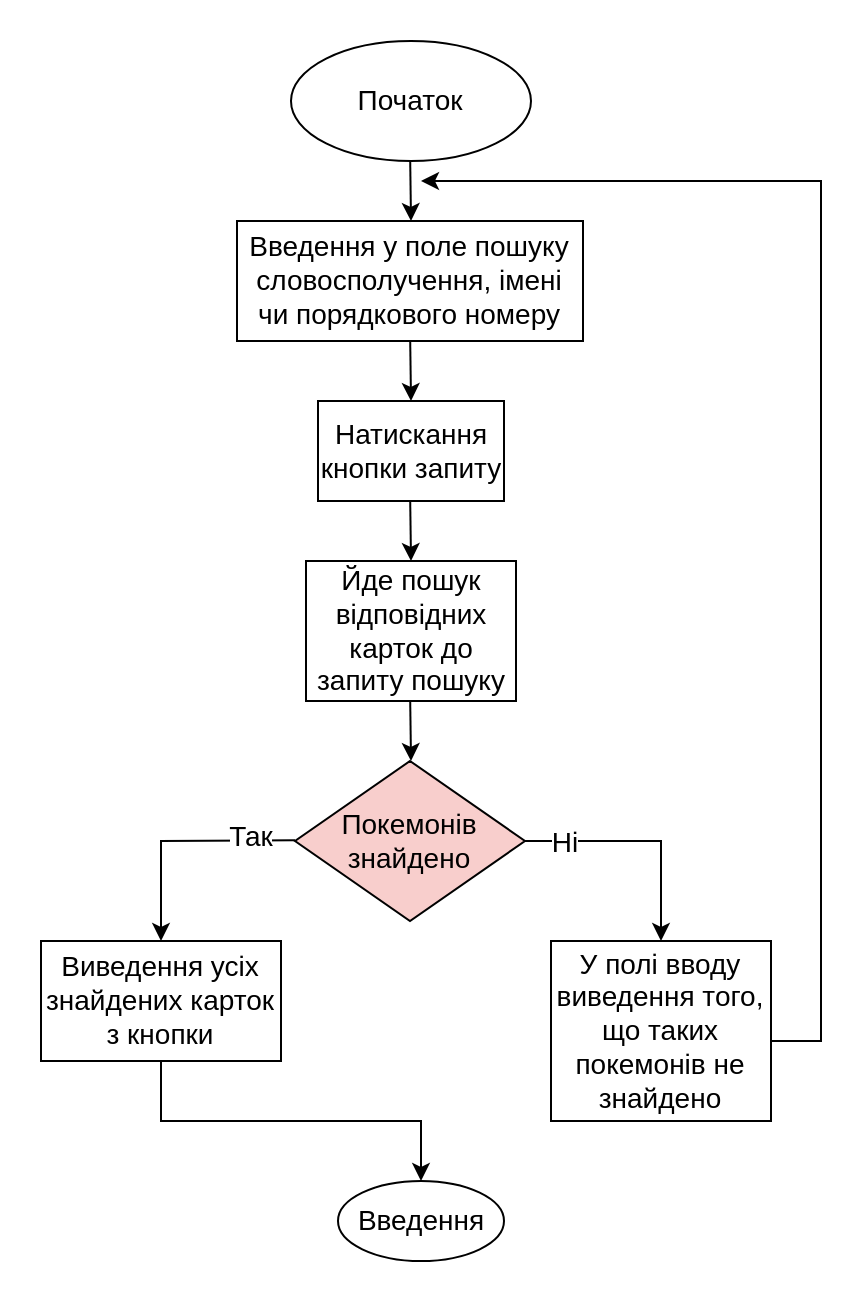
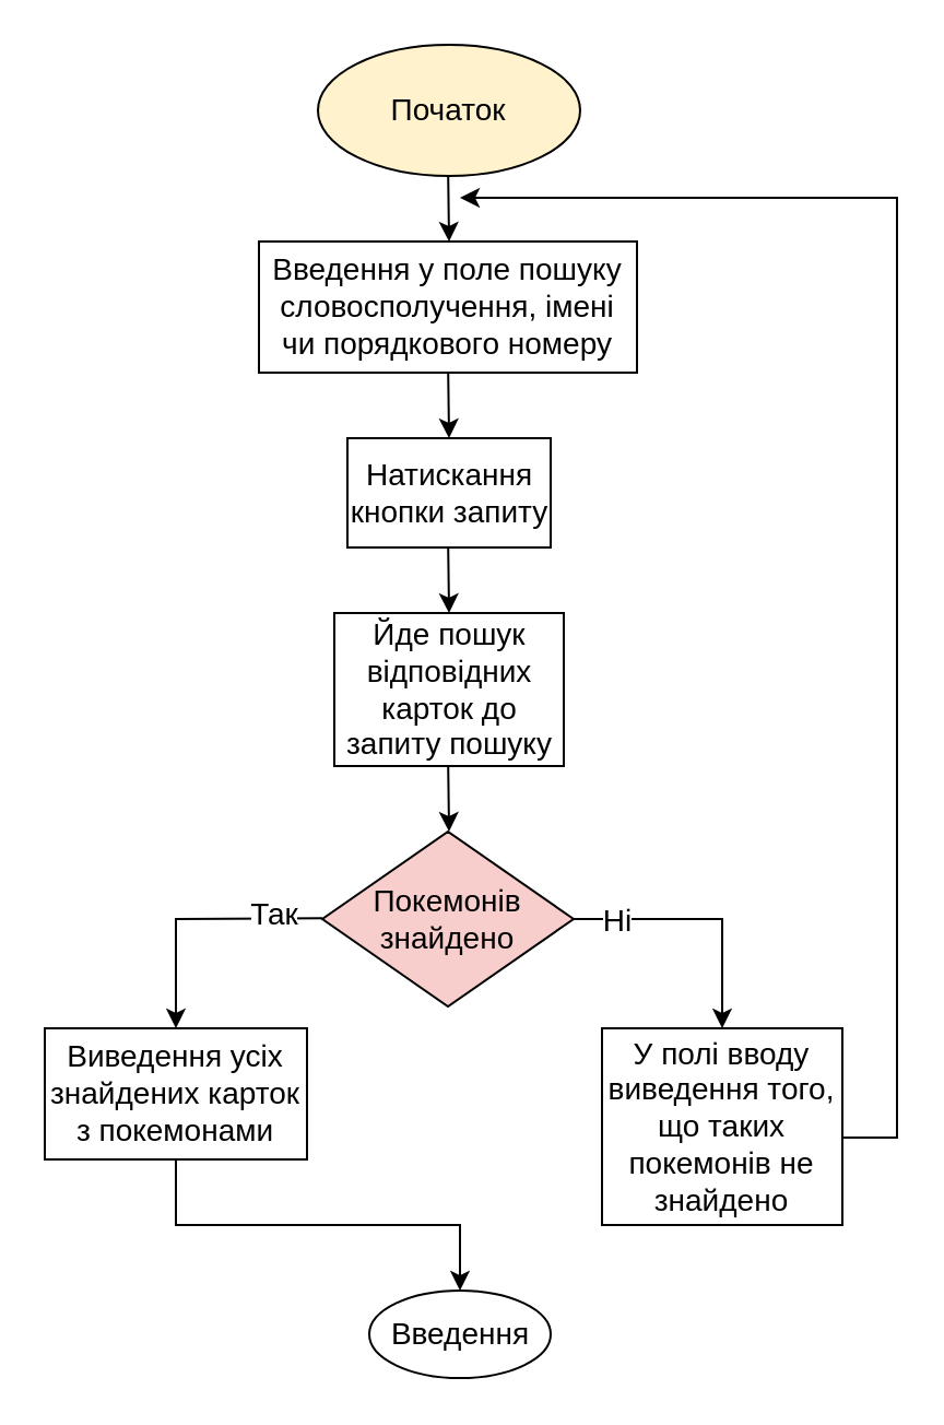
  <mxCell id="0" />
  <mxCell id="1" parent="0" />
- <mxCell id="2" value="&lt;font style=&quot;font-size: 14px&quot;&gt;Початок&lt;/font&gt;" style="ellipse;whiteSpace=wrap;html=1;" vertex="1" parent="1"><mxGeometry x="145" y="20" width="120" height="60" as="geometry" /></mxCell>
+ <mxCell id="2" value="&lt;font style=&quot;font-size: 14px&quot;&gt;Початок&lt;/font&gt;" style="ellipse;whiteSpace=wrap;html=1;fillColor=#fff2cc;" vertex="1" parent="1"><mxGeometry x="145" y="20" width="120" height="60" as="geometry" /></mxCell>
  <mxCell id="3" value="" style="endArrow=classic;html=1;rounded=0;fontSize=14;" edge="1" parent="1"><mxGeometry width="50" height="50" relative="1" as="geometry"><mxPoint x="204.6" y="80" as="sourcePoint" /><mxPoint x="205" y="110" as="targetPoint" /></mxGeometry></mxCell>
  <mxCell id="4" value="Введення у поле пошуку словосполучення, імені чи порядкового номеру" style="rounded=0;whiteSpace=wrap;html=1;fontSize=14;" vertex="1" parent="1"><mxGeometry x="118" y="110" width="173" height="60" as="geometry" /></mxCell>
  <mxCell id="5" value="" style="endArrow=classic;html=1;rounded=0;fontSize=14;" edge="1" parent="1"><mxGeometry width="50" height="50" relative="1" as="geometry"><mxPoint x="204.6" y="170" as="sourcePoint" /><mxPoint x="205" y="200" as="targetPoint" /></mxGeometry></mxCell>
  <mxCell id="6" value="Натискання кнопки запиту" style="rounded=0;whiteSpace=wrap;html=1;fontSize=14;" vertex="1" parent="1"><mxGeometry x="158.5" y="200" width="93" height="50" as="geometry" /></mxCell>
  <mxCell id="7" value="" style="endArrow=classic;html=1;rounded=0;fontSize=14;" edge="1" parent="1"><mxGeometry width="50" height="50" relative="1" as="geometry"><mxPoint x="204.6" y="250" as="sourcePoint" /><mxPoint x="205" y="280" as="targetPoint" /></mxGeometry></mxCell>
  <mxCell id="8" value="Йде пошук відповідних карток до запиту пошуку" style="rounded=0;whiteSpace=wrap;html=1;fontSize=14;" vertex="1" parent="1"><mxGeometry x="152.5" y="280" width="105" height="70" as="geometry" /></mxCell>
  <mxCell id="9" value="" style="endArrow=classic;html=1;rounded=0;fontSize=14;" edge="1" parent="1"><mxGeometry width="50" height="50" relative="1" as="geometry"><mxPoint x="204.6" y="350" as="sourcePoint" /><mxPoint x="205" y="380" as="targetPoint" /></mxGeometry></mxCell>
  <mxCell id="10" value="Покемонів&lt;br&gt;знайдено" style="rhombus;whiteSpace=wrap;html=1;fontSize=14;fillColor=#f8cecc;" vertex="1" parent="1"><mxGeometry x="147" y="380" width="115" height="80" as="geometry" /></mxCell>
  <mxCell id="11" value="" style="endArrow=classic;html=1;rounded=0;fontSize=14;" edge="1" parent="1"><mxGeometry width="50" height="50" relative="1" as="geometry"><mxPoint x="147" y="419.6" as="sourcePoint" /><mxPoint x="80" y="470" as="targetPoint" /><Array as="points"><mxPoint x="80" y="420" /></Array></mxGeometry></mxCell>
  <mxCell id="12" value="Так" style="edgeLabel;html=1;align=center;verticalAlign=middle;resizable=0;points=[];fontSize=14;" vertex="1" connectable="0" parent="11"><mxGeometry x="-0.617" y="-2" relative="1" as="geometry"><mxPoint as="offset" /></mxGeometry></mxCell>
  <mxCell id="13" value="" style="endArrow=classic;html=1;rounded=0;fontSize=14;" edge="1" parent="1"><mxGeometry width="50" height="50" relative="1" as="geometry"><mxPoint x="262" y="420" as="sourcePoint" /><mxPoint x="330" y="470" as="targetPoint" /><Array as="points"><mxPoint x="330" y="420" /></Array></mxGeometry></mxCell>
  <mxCell id="14" value="Ні" style="edgeLabel;html=1;align=center;verticalAlign=middle;resizable=0;points=[];fontSize=14;" vertex="1" connectable="0" parent="13"><mxGeometry x="-0.686" y="-1" relative="1" as="geometry"><mxPoint y="-1" as="offset" /></mxGeometry></mxCell>
- <mxCell id="15" value="Виведення усіх знайдених карток з кнопки" style="rounded=0;whiteSpace=wrap;html=1;fontSize=14;" vertex="1" parent="1"><mxGeometry x="20" y="470" width="120" height="60" as="geometry" /></mxCell>
+ <mxCell id="15" value="Виведення усіх знайдених карток з покемонами" style="rounded=0;whiteSpace=wrap;html=1;fontSize=14;" vertex="1" parent="1"><mxGeometry x="20" y="470" width="120" height="60" as="geometry" /></mxCell>
  <mxCell id="16" value="У полі вводу виведення того, що таких покемонів не знайдено" style="rounded=0;whiteSpace=wrap;html=1;fontSize=14;" vertex="1" parent="1"><mxGeometry x="275" y="470" width="110" height="90" as="geometry" /></mxCell>
  <mxCell id="17" value="" style="endArrow=classic;html=1;rounded=0;fontSize=14;" edge="1" parent="1"><mxGeometry width="50" height="50" relative="1" as="geometry"><mxPoint x="385" y="520" as="sourcePoint" /><mxPoint x="210" y="90" as="targetPoint" /><Array as="points"><mxPoint x="410" y="520" /><mxPoint x="410" y="90" /></Array></mxGeometry></mxCell>
  <mxCell id="18" value="" style="endArrow=classic;html=1;rounded=0;fontSize=14;exitX=0.5;exitY=1;exitDx=0;exitDy=0;" edge="1" parent="1" source="15"><mxGeometry width="50" height="50" relative="1" as="geometry"><mxPoint x="240" y="450" as="sourcePoint" /><mxPoint x="210" y="590" as="targetPoint" /><Array as="points"><mxPoint x="80" y="560" /><mxPoint x="210" y="560" /></Array></mxGeometry></mxCell>
  <mxCell id="19" value="Введення" style="ellipse;whiteSpace=wrap;html=1;fontSize=14;" vertex="1" parent="1"><mxGeometry x="168.5" y="590" width="83" height="40" as="geometry" /></mxCell>
